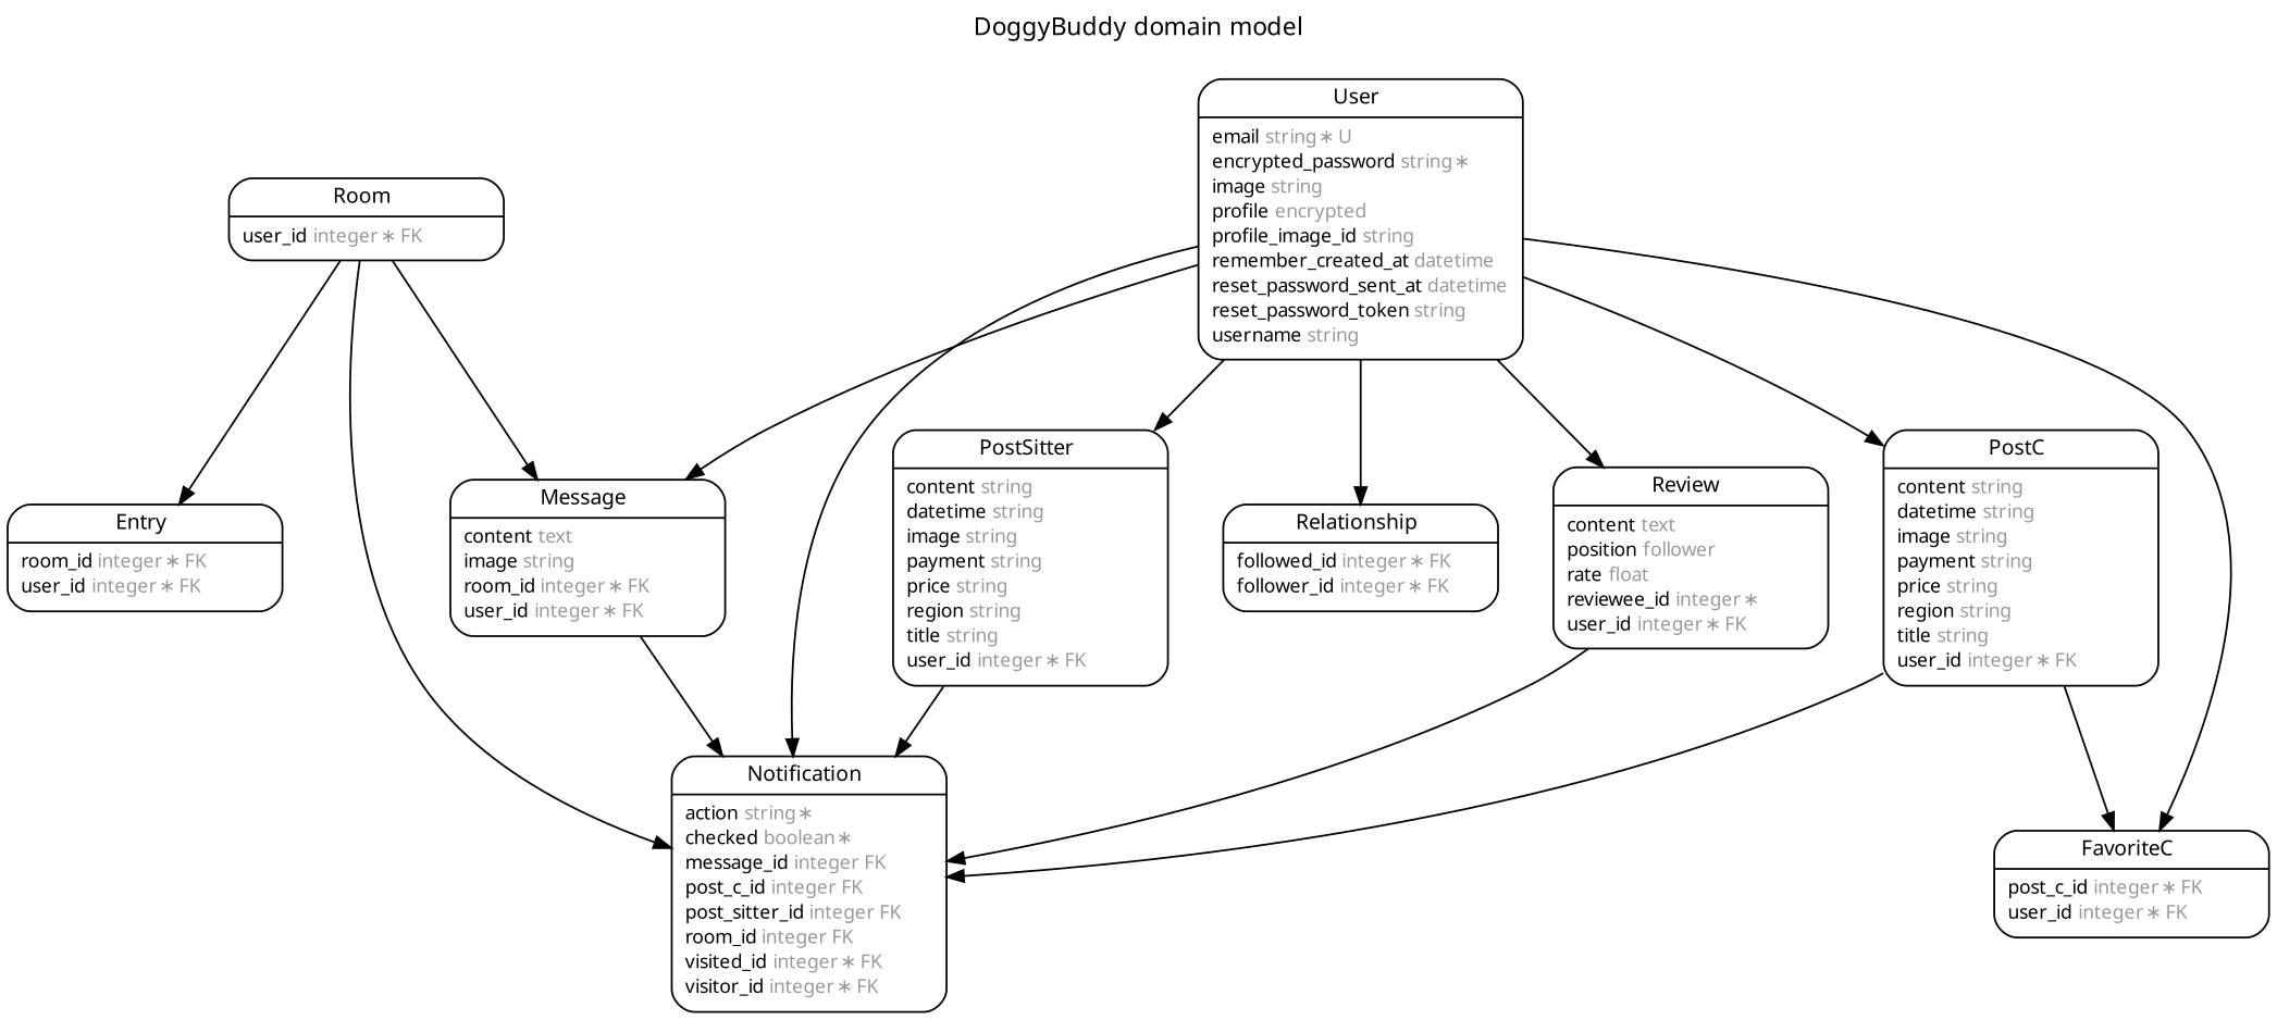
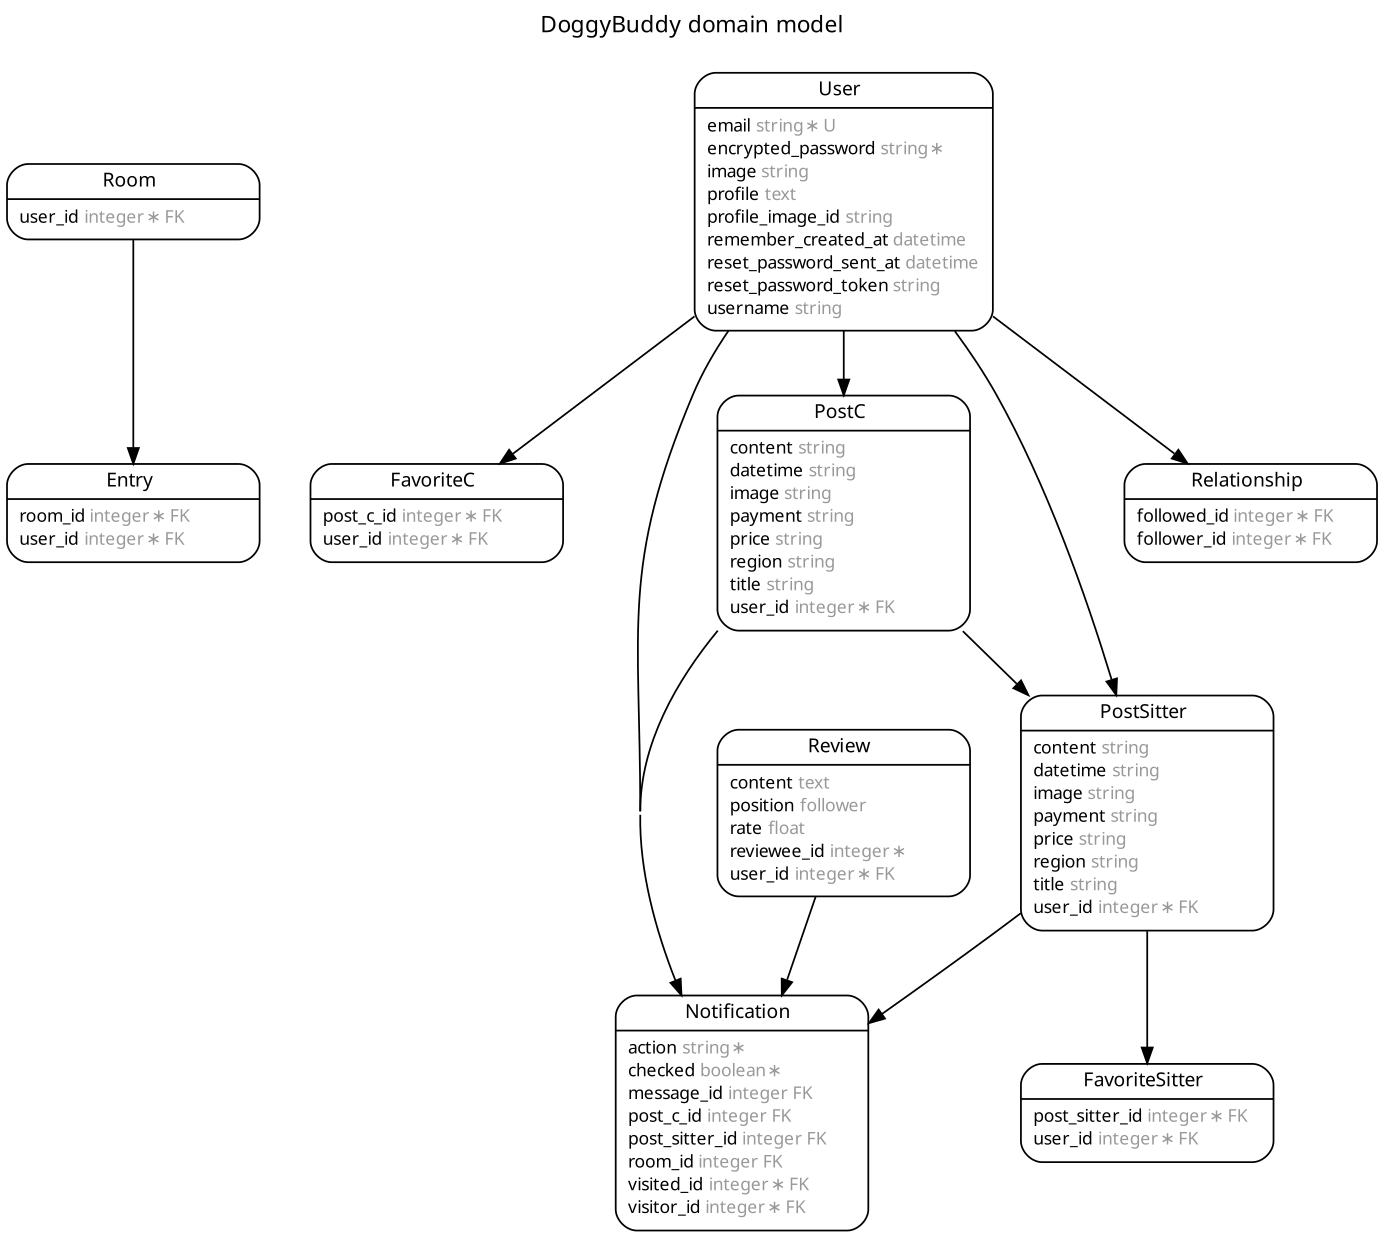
  digraph {
    concentrate=true
    fontname="Arial BoldMT"
    fontsize=13
    label="DoggyBuddy domain model\n\n"
    labelloc=t
    nodesep=0.4
    rankdir=TB
    ranksep=0.5
    splines=spline
    node [fontname=ArialMT fontsize=10 margin="0.07,0.05" penwidth=1.0 shape=Mrecord]
    edge [arrowhead=normal arrowsize=0.9 arrowtail=none dir=both fontname=ArialMT fontsize=7 labelangle=32 labeldistance=1.8 penwidth=1.0 weight=2]
    n1 [label=<{<table border="0" align="center" cellspacing="0.5" cellpadding="0" width="134">   <tr><td align="center" valign="bottom" width="130"><font face="Arial BoldMT" point-size="11">Entry</font></td></tr> </table> | <table border="0" align="left" cellspacing="2" cellpadding="0" width="134">   <tr><td align="left" width="130" port="room_id">room_id <font face="Arial ItalicMT" color="grey60">integer ∗ FK</font></td></tr>   <tr><td align="left" width="130" port="user_id">user_id <font face="Arial ItalicMT" color="grey60">integer ∗ FK</font></td></tr> </table> }>]
    n2 [label=<{<table border="0" align="center" cellspacing="0.5" cellpadding="0" width="134">   <tr><td align="center" valign="bottom" width="130"><font face="Arial BoldMT" point-size="11">FavoriteC</font></td></tr> </table> | <table border="0" align="left" cellspacing="2" cellpadding="0" width="134">   <tr><td align="left" width="130" port="post_c_id">post_c_id <font face="Arial ItalicMT" color="grey60">integer ∗ FK</font></td></tr>   <tr><td align="left" width="130" port="user_id">user_id <font face="Arial ItalicMT" color="grey60">integer ∗ FK</font></td></tr> </table> }>]
-   n4 [label=<{<table border="0" align="center" cellspacing="0.5" cellpadding="0" width="134">   <tr><td align="center" valign="bottom" width="130"><font face="Arial BoldMT" point-size="11">Message</font></td></tr> </table> | <table border="0" align="left" cellspacing="2" cellpadding="0" width="134">   <tr><td align="left" width="130" port="content">content <font face="Arial ItalicMT" color="grey60">text</font></td></tr>   <tr><td align="left" width="130" port="image">image <font face="Arial ItalicMT" color="grey60">string</font></td></tr>   <tr><td align="left" width="130" port="room_id">room_id <font face="Arial ItalicMT" color="grey60">integer ∗ FK</font></td></tr>   <tr><td align="left" width="130" port="user_id">user_id <font face="Arial ItalicMT" color="grey60">integer ∗ FK</font></td></tr> </table> }>]
+   n3 [label=<{<table border="0" align="center" cellspacing="0.5" cellpadding="0" width="134">   <tr><td align="center" valign="bottom" width="130"><font face="Arial BoldMT" point-size="11">FavoriteSitter</font></td></tr> </table> | <table border="0" align="left" cellspacing="2" cellpadding="0" width="134">   <tr><td align="left" width="130" port="post_sitter_id">post_sitter_id <font face="Arial ItalicMT" color="grey60">integer ∗ FK</font></td></tr>   <tr><td align="left" width="130" port="user_id">user_id <font face="Arial ItalicMT" color="grey60">integer ∗ FK</font></td></tr> </table> }>]
    n5 [label=<{<table border="0" align="center" cellspacing="0.5" cellpadding="0" width="134">   <tr><td align="center" valign="bottom" width="130"><font face="Arial BoldMT" point-size="11">Notification</font></td></tr> </table> | <table border="0" align="left" cellspacing="2" cellpadding="0" width="134">   <tr><td align="left" width="130" port="action">action <font face="Arial ItalicMT" color="grey60">string ∗</font></td></tr>   <tr><td align="left" width="130" port="checked">checked <font face="Arial ItalicMT" color="grey60">boolean ∗</font></td></tr>   <tr><td align="left" width="130" port="message_id">message_id <font face="Arial ItalicMT" color="grey60">integer FK</font></td></tr>   <tr><td align="left" width="130" port="post_c_id">post_c_id <font face="Arial ItalicMT" color="grey60">integer FK</font></td></tr>   <tr><td align="left" width="130" port="post_sitter_id">post_sitter_id <font face="Arial ItalicMT" color="grey60">integer FK</font></td></tr>   <tr><td align="left" width="130" port="room_id">room_id <font face="Arial ItalicMT" color="grey60">integer FK</font></td></tr>   <tr><td align="left" width="130" port="visited_id">visited_id <font face="Arial ItalicMT" color="grey60">integer ∗ FK</font></td></tr>   <tr><td align="left" width="130" port="visitor_id">visitor_id <font face="Arial ItalicMT" color="grey60">integer ∗ FK</font></td></tr> </table> }>]
    n6 [label=<{<table border="0" align="center" cellspacing="0.5" cellpadding="0" width="134">   <tr><td align="center" valign="bottom" width="130"><font face="Arial BoldMT" point-size="11">PostC</font></td></tr> </table> | <table border="0" align="left" cellspacing="2" cellpadding="0" width="134">   <tr><td align="left" width="130" port="content">content <font face="Arial ItalicMT" color="grey60">string</font></td></tr>   <tr><td align="left" width="130" port="datetime">datetime <font face="Arial ItalicMT" color="grey60">string</font></td></tr>   <tr><td align="left" width="130" port="image">image <font face="Arial ItalicMT" color="grey60">string</font></td></tr>   <tr><td align="left" width="130" port="payment">payment <font face="Arial ItalicMT" color="grey60">string</font></td></tr>   <tr><td align="left" width="130" port="price">price <font face="Arial ItalicMT" color="grey60">string</font></td></tr>   <tr><td align="left" width="130" port="region">region <font face="Arial ItalicMT" color="grey60">string</font></td></tr>   <tr><td align="left" width="130" port="title">title <font face="Arial ItalicMT" color="grey60">string</font></td></tr>   <tr><td align="left" width="130" port="user_id">user_id <font face="Arial ItalicMT" color="grey60">integer ∗ FK</font></td></tr> </table> }>]
    n7 [label=<{<table border="0" align="center" cellspacing="0.5" cellpadding="0" width="134">   <tr><td align="center" valign="bottom" width="130"><font face="Arial BoldMT" point-size="11">PostSitter</font></td></tr> </table> | <table border="0" align="left" cellspacing="2" cellpadding="0" width="134">   <tr><td align="left" width="130" port="content">content <font face="Arial ItalicMT" color="grey60">string</font></td></tr>   <tr><td align="left" width="130" port="datetime">datetime <font face="Arial ItalicMT" color="grey60">string</font></td></tr>   <tr><td align="left" width="130" port="image">image <font face="Arial ItalicMT" color="grey60">string</font></td></tr>   <tr><td align="left" width="130" port="payment">payment <font face="Arial ItalicMT" color="grey60">string</font></td></tr>   <tr><td align="left" width="130" port="price">price <font face="Arial ItalicMT" color="grey60">string</font></td></tr>   <tr><td align="left" width="130" port="region">region <font face="Arial ItalicMT" color="grey60">string</font></td></tr>   <tr><td align="left" width="130" port="title">title <font face="Arial ItalicMT" color="grey60">string</font></td></tr>   <tr><td align="left" width="130" port="user_id">user_id <font face="Arial ItalicMT" color="grey60">integer ∗ FK</font></td></tr> </table> }>]
    n8 [label=<{<table border="0" align="center" cellspacing="0.5" cellpadding="0" width="134">   <tr><td align="center" valign="bottom" width="130"><font face="Arial BoldMT" point-size="11">Relationship</font></td></tr> </table> | <table border="0" align="left" cellspacing="2" cellpadding="0" width="134">   <tr><td align="left" width="130" port="followed_id">followed_id <font face="Arial ItalicMT" color="grey60">integer ∗ FK</font></td></tr>   <tr><td align="left" width="130" port="follower_id">follower_id <font face="Arial ItalicMT" color="grey60">integer ∗ FK</font></td></tr> </table> }>]
    n9 [label=<{<table border="0" align="center" cellspacing="0.5" cellpadding="0" width="134">   <tr><td align="center" valign="bottom" width="130"><font face="Arial BoldMT" point-size="11">Review</font></td></tr> </table> | <table border="0" align="left" cellspacing="2" cellpadding="0" width="134">   <tr><td align="left" width="130" port="content">content <font face="Arial ItalicMT" color="grey60">text</font></td></tr>   <tr><td align="left" width="130" port="position">position <font face="Arial ItalicMT" color="grey60">follower</font></td></tr>   <tr><td align="left" width="130" port="rate">rate <font face="Arial ItalicMT" color="grey60">float</font></td></tr>   <tr><td align="left" width="130" port="reviewee_id">reviewee_id <font face="Arial ItalicMT" color="grey60">integer ∗</font></td></tr>   <tr><td align="left" width="130" port="user_id">user_id <font face="Arial ItalicMT" color="grey60">integer ∗ FK</font></td></tr> </table> }>]
    n10 [label=<{<table border="0" align="center" cellspacing="0.5" cellpadding="0" width="134">   <tr><td align="center" valign="bottom" width="130"><font face="Arial BoldMT" point-size="11">Room</font></td></tr> </table> | <table border="0" align="left" cellspacing="2" cellpadding="0" width="134">   <tr><td align="left" width="130" port="user_id">user_id <font face="Arial ItalicMT" color="grey60">integer ∗ FK</font></td></tr> </table> }>]
-   n11 [label=<{<table border="0" align="center" cellspacing="0.5" cellpadding="0" width="134">   <tr><td align="center" valign="bottom" width="130"><font face="Arial BoldMT" point-size="11">User</font></td></tr> </table> | <table border="0" align="left" cellspacing="2" cellpadding="0" width="134">   <tr><td align="left" width="130" port="email">email <font face="Arial ItalicMT" color="grey60">string ∗ U</font></td></tr>   <tr><td align="left" width="130" port="encrypted_password">encrypted_password <font face="Arial ItalicMT" color="grey60">string ∗</font></td></tr>   <tr><td align="left" width="130" port="image">image <font face="Arial ItalicMT" color="grey60">string</font></td></tr>   <tr><td align="left" width="130" port="profile">profile <font face="Arial ItalicMT" color="grey60">encrypted</font></td></tr>   <tr><td align="left" width="130" port="profile_image_id">profile_image_id <font face="Arial ItalicMT" color="grey60">string</font></td></tr>   <tr><td align="left" width="130" port="remember_created_at">remember_created_at <font face="Arial ItalicMT" color="grey60">datetime</font></td></tr>   <tr><td align="left" width="130" port="reset_password_sent_at">reset_password_sent_at <font face="Arial ItalicMT" color="grey60">datetime</font></td></tr>   <tr><td align="left" width="130" port="reset_password_token">reset_password_token <font face="Arial ItalicMT" color="grey60">string</font></td></tr>   <tr><td align="left" width="130" port="username">username <font face="Arial ItalicMT" color="grey60">string</font></td></tr> </table> }>]
-   n4 -> n5 [weight=1]
-   n6 -> n2
+   n11 [label=<{<table border="0" align="center" cellspacing="0.5" cellpadding="0" width="134">   <tr><td align="center" valign="bottom" width="130"><font face="Arial BoldMT" point-size="11">User</font></td></tr> </table> | <table border="0" align="left" cellspacing="2" cellpadding="0" width="134">   <tr><td align="left" width="130" port="email">email <font face="Arial ItalicMT" color="grey60">string ∗ U</font></td></tr>   <tr><td align="left" width="130" port="encrypted_password">encrypted_password <font face="Arial ItalicMT" color="grey60">string ∗</font></td></tr>   <tr><td align="left" width="130" port="image">image <font face="Arial ItalicMT" color="grey60">string</font></td></tr>   <tr><td align="left" width="130" port="profile">profile <font face="Arial ItalicMT" color="grey60">text</font></td></tr>   <tr><td align="left" width="130" port="profile_image_id">profile_image_id <font face="Arial ItalicMT" color="grey60">string</font></td></tr>   <tr><td align="left" width="130" port="remember_created_at">remember_created_at <font face="Arial ItalicMT" color="grey60">datetime</font></td></tr>   <tr><td align="left" width="130" port="reset_password_sent_at">reset_password_sent_at <font face="Arial ItalicMT" color="grey60">datetime</font></td></tr>   <tr><td align="left" width="130" port="reset_password_token">reset_password_token <font face="Arial ItalicMT" color="grey60">string</font></td></tr>   <tr><td align="left" width="130" port="username">username <font face="Arial ItalicMT" color="grey60">string</font></td></tr> </table> }>]
+   n6 -> n7
    n6 -> n5
+   n7 -> n3
    n7 -> n5
    n9 -> n5
    n10 -> n1
-   n10 -> n4
-   n10 -> n5
    n11 -> n2
-   n11 -> n4
    n11 -> n5 [weight=4]
    n11 -> n6
    n11 -> n7
    n11 -> n8 [weight=4]
-   n11 -> n9
  }
